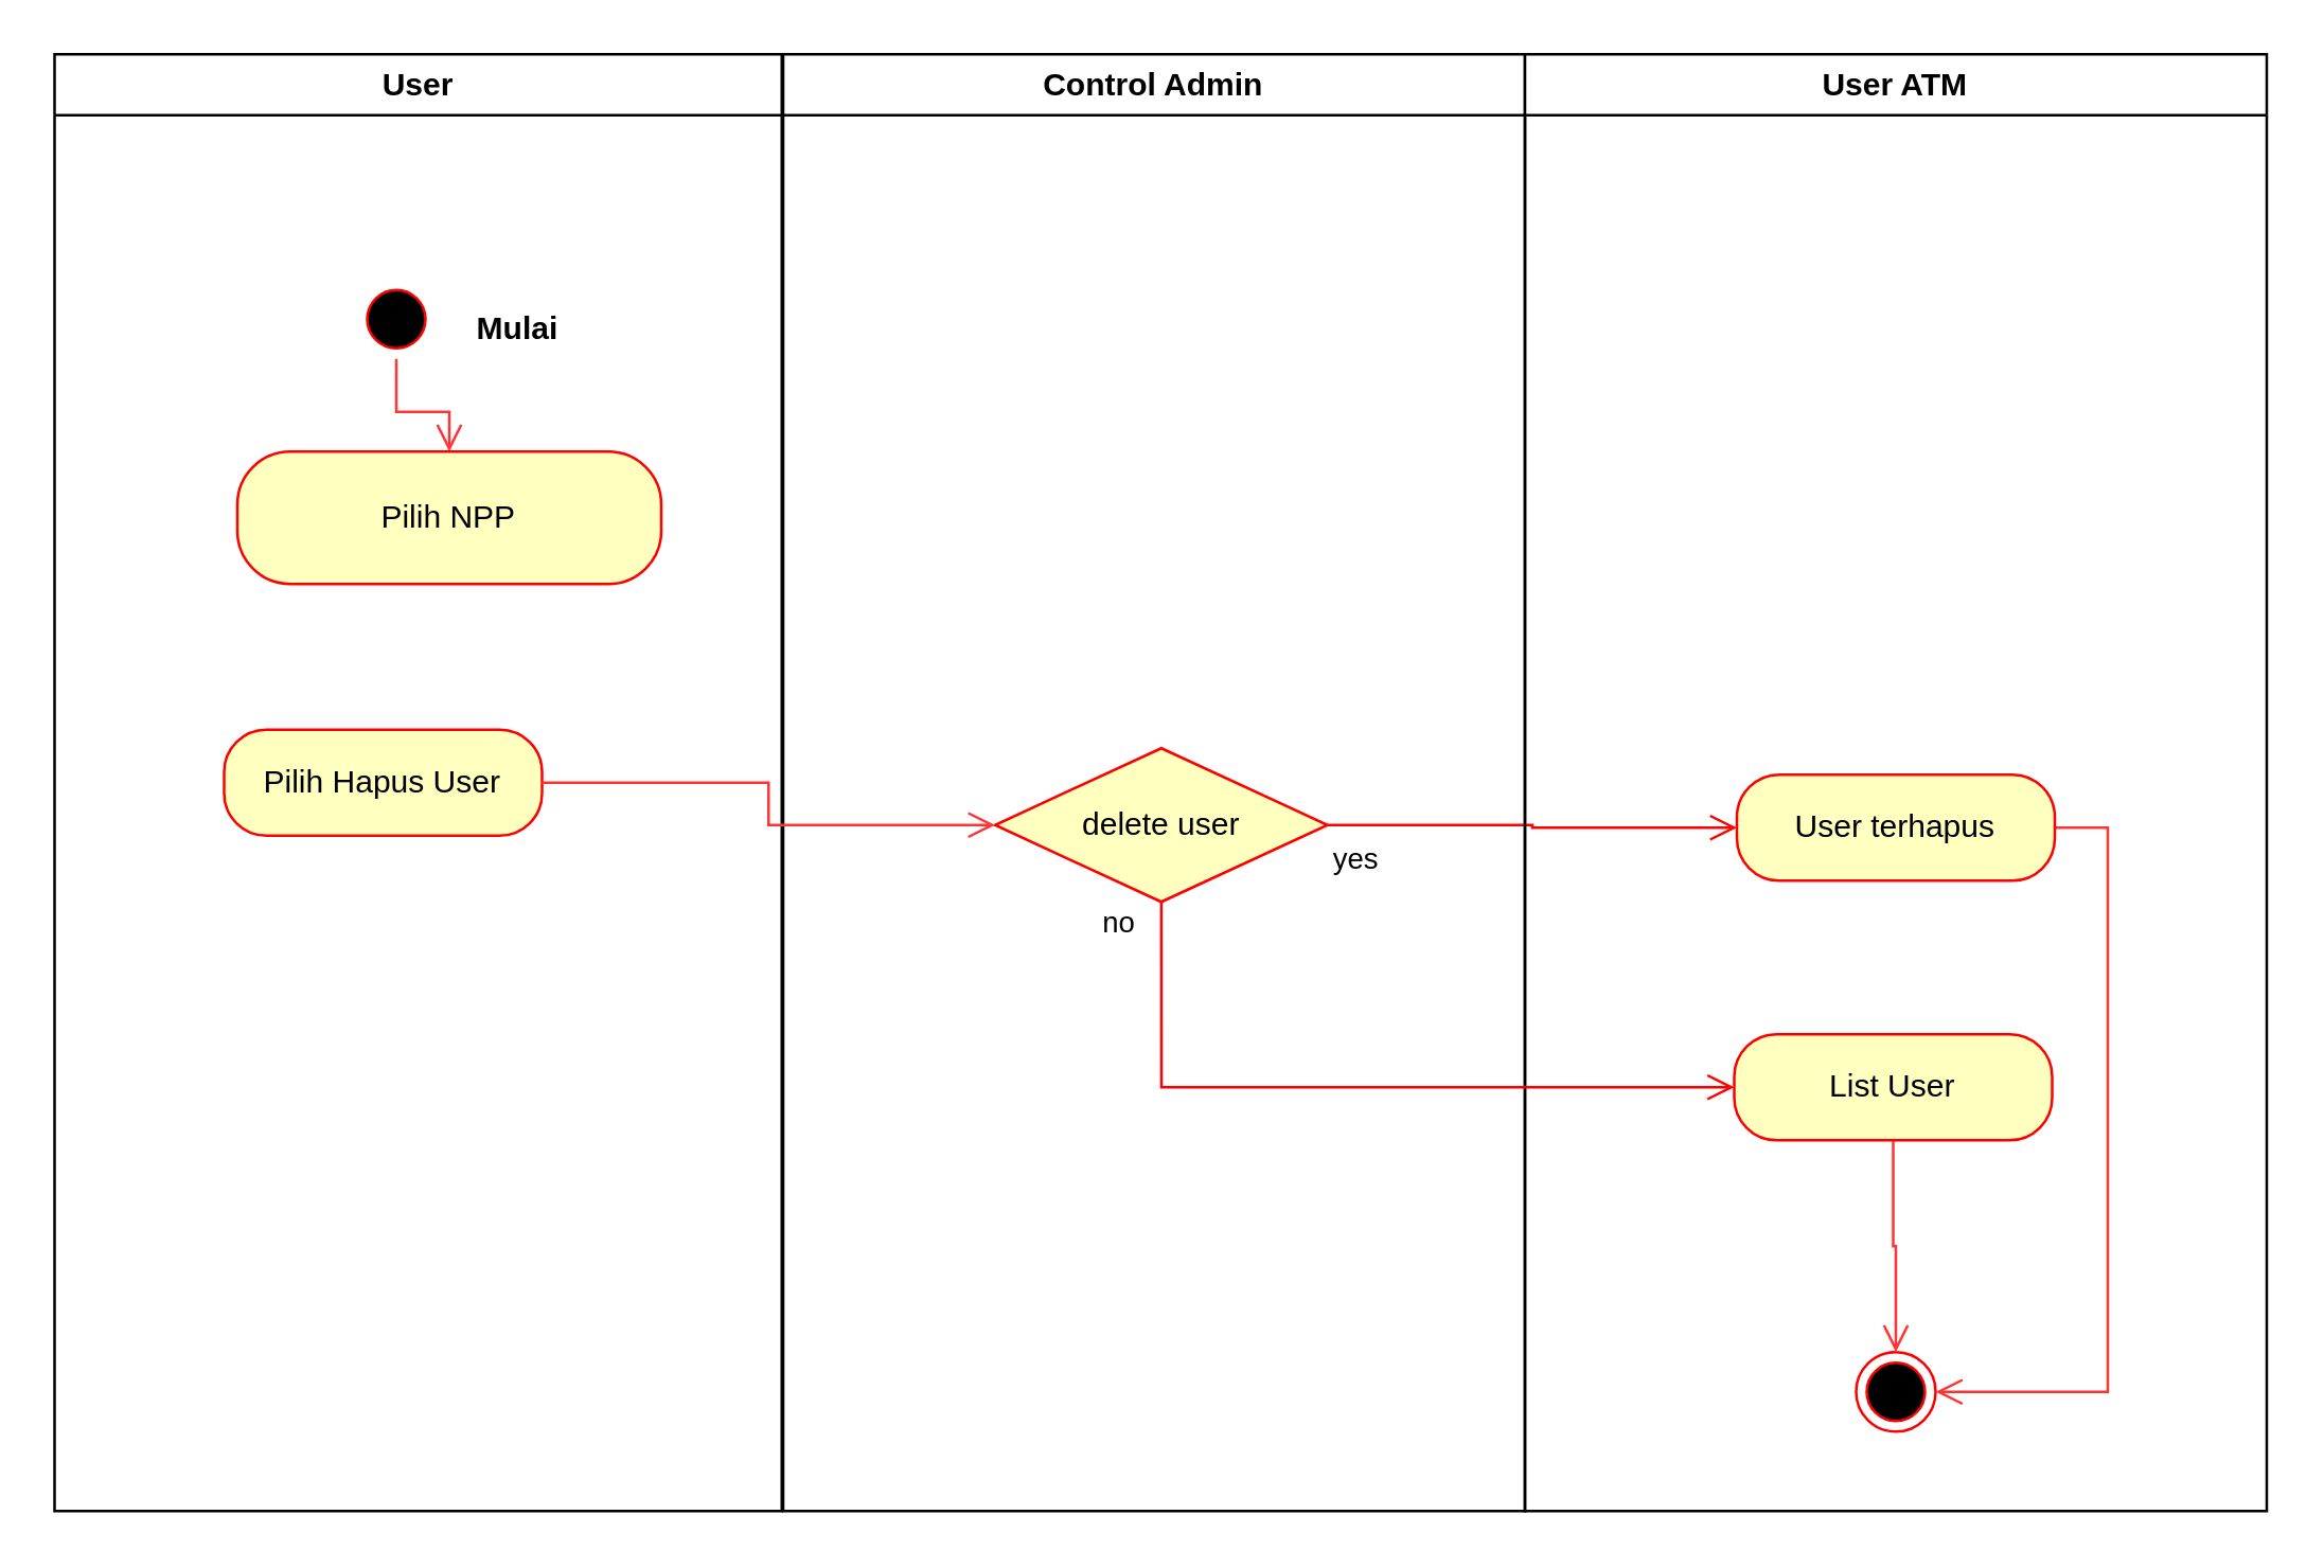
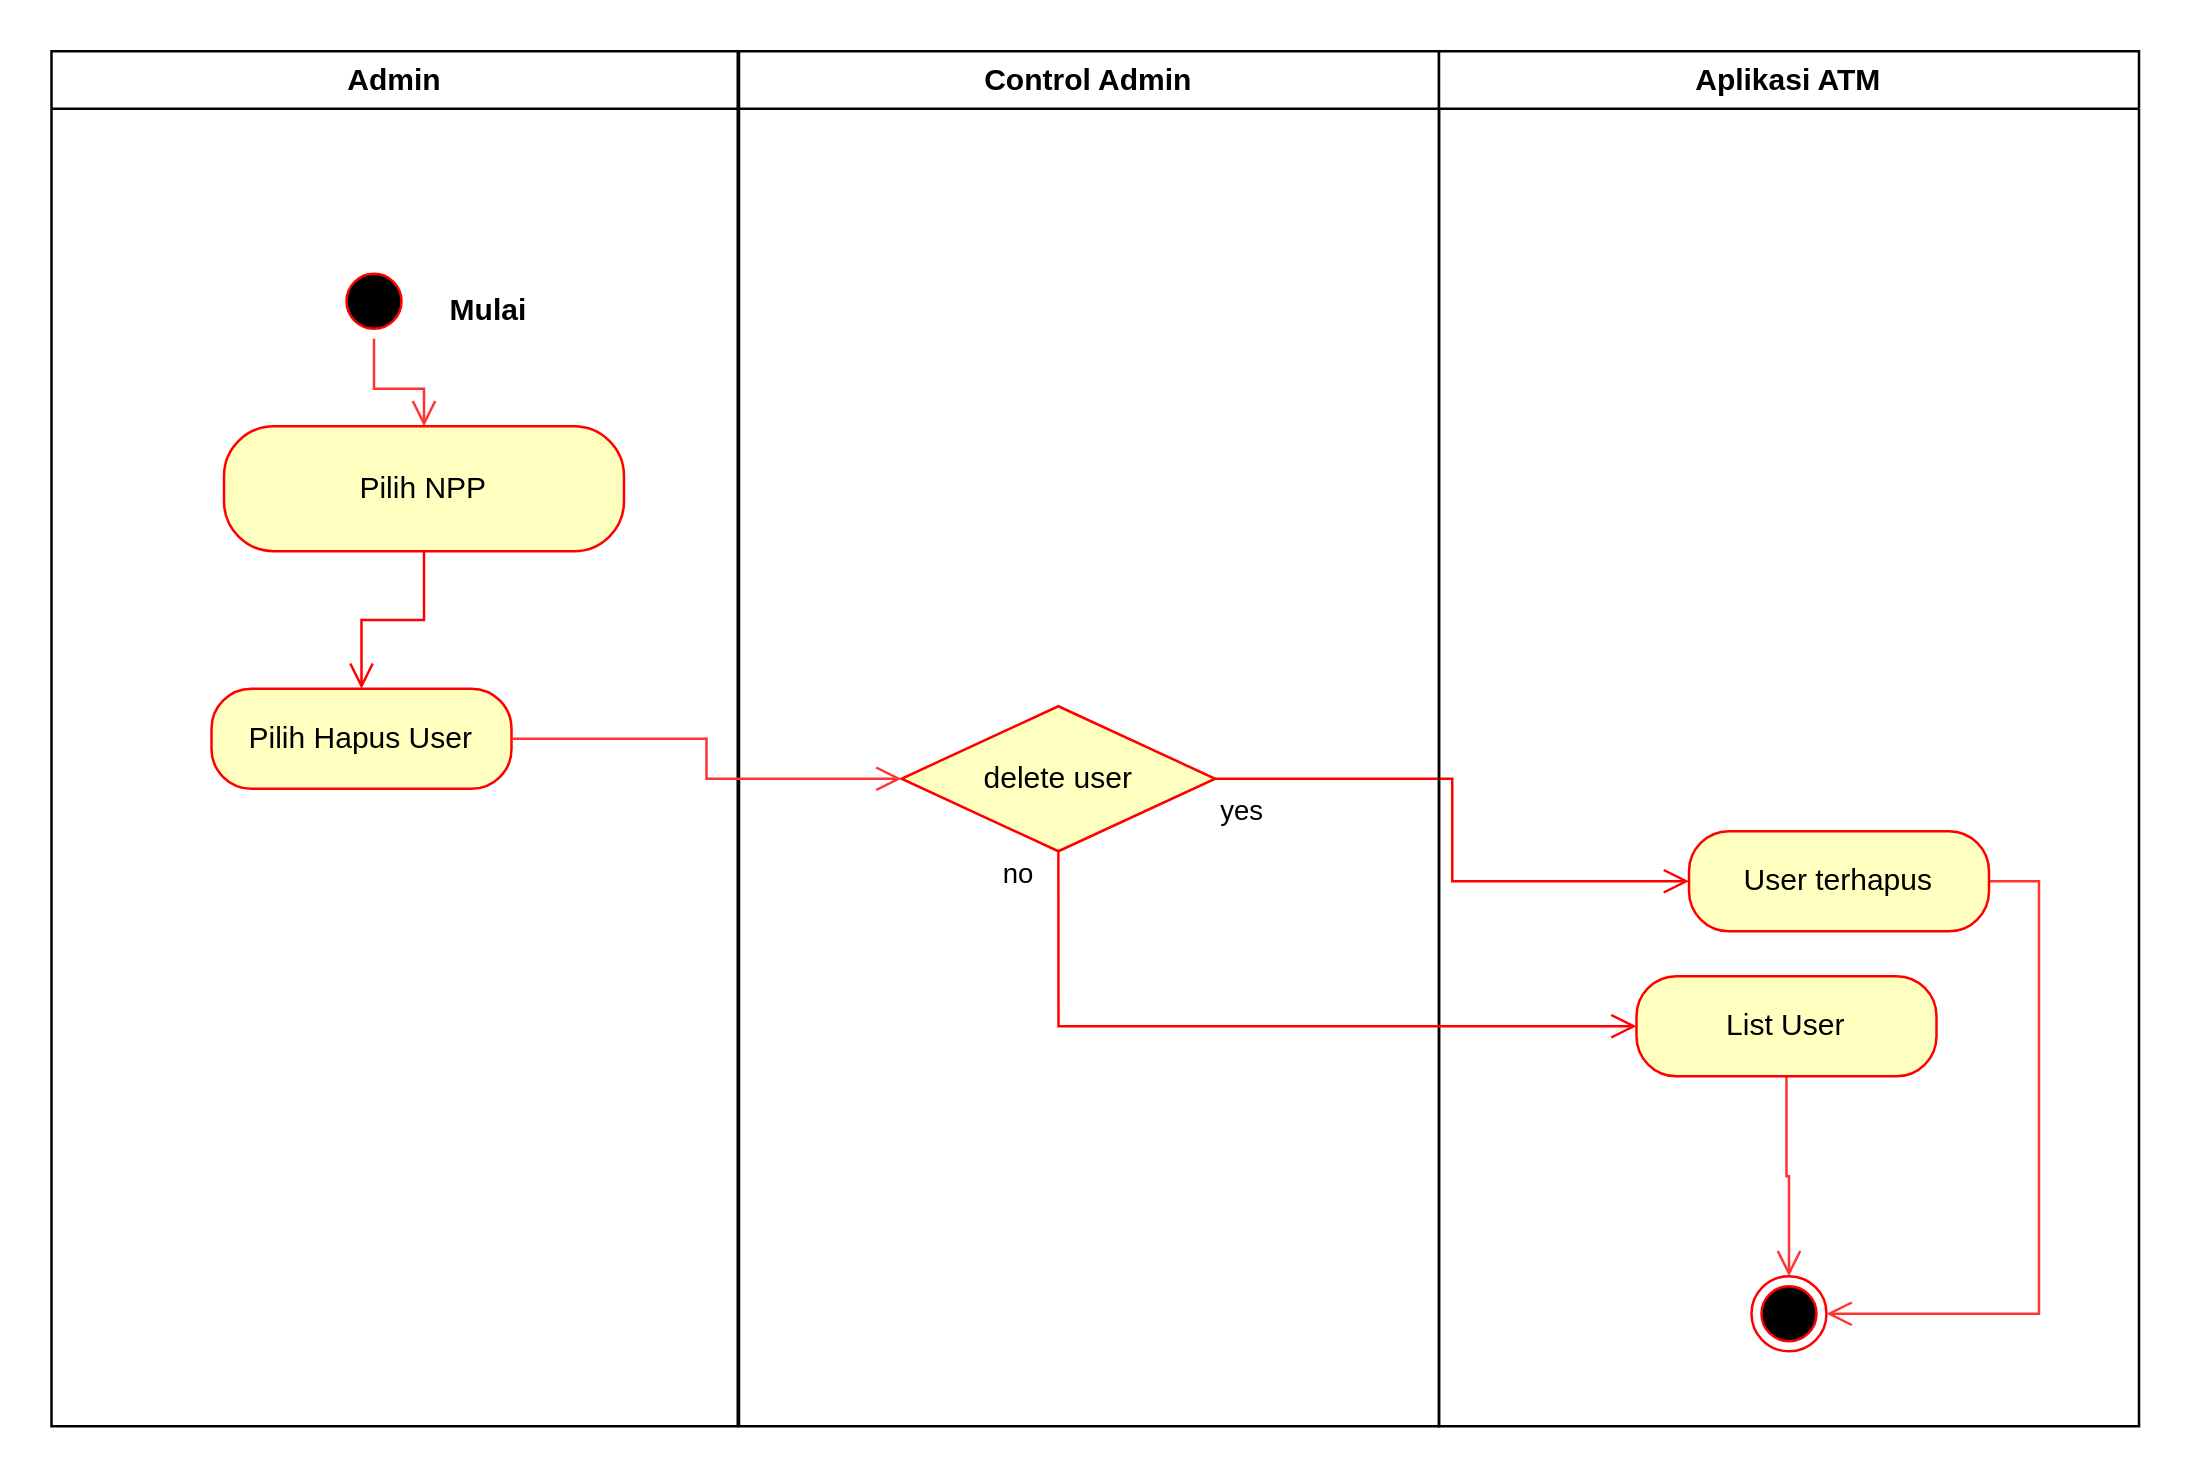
  <mxCell id="0" />
  <mxCell id="1" parent="0" />
- <mxCell id="2" value="User" style="swimlane;whiteSpace=wrap" vertex="1" parent="1"><mxGeometry x="20" y="20" width="274.5" height="550" as="geometry" /></mxCell>
+ <mxCell id="2" value="Admin" style="swimlane;whiteSpace=wrap" vertex="1" parent="1"><mxGeometry x="20" y="20" width="274.5" height="550" as="geometry" /></mxCell>
  <mxCell id="3" style="edgeStyle=orthogonalEdgeStyle;rounded=0;orthogonalLoop=1;jettySize=auto;html=1;exitX=0.5;exitY=1;exitDx=0;exitDy=0;entryX=0.5;entryY=0;entryDx=0;entryDy=0;strokeColor=#FF3333;endArrow=open;endFill=0;endSize=8;" edge="1" parent="2" source="4" target="6"><mxGeometry relative="1" as="geometry" /></mxCell>
  <mxCell id="4" value="" style="ellipse;shape=startState;fillColor=#000000;strokeColor=#ff0000;" vertex="1" parent="2"><mxGeometry x="114" y="85" width="30" height="30" as="geometry" /></mxCell>
  <mxCell id="5" value="Mulai" style="text;align=center;fontStyle=1;verticalAlign=middle;spacingLeft=3;spacingRight=3;strokeColor=none;rotatable=0;points=[[0,0.5],[1,0.5]];portConstraint=eastwest;" vertex="1" parent="2"><mxGeometry x="135.07" y="90" width="80" height="26" as="geometry" /></mxCell>
  <mxCell id="6" value="Pilih NPP" style="rounded=1;whiteSpace=wrap;html=1;arcSize=40;fontColor=#000000;fillColor=#ffffc0;strokeColor=#ff0000;" vertex="1" parent="2"><mxGeometry x="69" y="150" width="160" height="50" as="geometry" /></mxCell>
+ <mxCell id="7" value="" style="edgeStyle=orthogonalEdgeStyle;html=1;verticalAlign=bottom;endArrow=open;endSize=8;strokeColor=#ff0000;rounded=0;entryX=0.5;entryY=0;entryDx=0;entryDy=0;" edge="1" source="6" parent="2" target="8"><mxGeometry relative="1" as="geometry"><mxPoint x="129" y="300" as="targetPoint" /></mxGeometry></mxCell>
  <mxCell id="8" value="Pilih Hapus User" style="rounded=1;whiteSpace=wrap;html=1;arcSize=40;fontColor=#000000;fillColor=#ffffc0;strokeColor=#ff0000;" vertex="1" parent="2"><mxGeometry x="64" y="255" width="120" height="40" as="geometry" /></mxCell>
  <mxCell id="9" value="Control Admin" style="swimlane;whiteSpace=wrap" vertex="1" parent="1"><mxGeometry x="295" y="20" width="280" height="550" as="geometry" /></mxCell>
- <mxCell id="10" value="delete user" style="rhombus;whiteSpace=wrap;html=1;fillColor=#ffffc0;strokeColor=#ff0000;strokeWidth=1;" vertex="1" parent="9"><mxGeometry x="80" y="262" width="125.5" height="58" as="geometry" /></mxCell>
+ <mxCell id="10" value="delete user" style="rhombus;whiteSpace=wrap;html=1;fillColor=#ffffc0;strokeColor=#ff0000;strokeWidth=1;" vertex="1" parent="9"><mxGeometry x="65" y="262" width="125.5" height="58" as="geometry" /></mxCell>
  <mxCell id="11" value="yes" style="edgeStyle=orthogonalEdgeStyle;html=1;align=left;verticalAlign=top;endArrow=open;endSize=8;strokeColor=#ff0000;rounded=0;exitX=1;exitY=0.5;exitDx=0;exitDy=0;entryX=0;entryY=0.5;entryDx=0;entryDy=0;" edge="1" parent="1" source="10" target="15"><mxGeometry x="-1" relative="1" as="geometry"><mxPoint x="630" y="609" as="targetPoint" /></mxGeometry></mxCell>
- <mxCell id="12" value="User ATM" style="swimlane;whiteSpace=wrap" vertex="1" parent="1"><mxGeometry x="575" y="20" width="280" height="550" as="geometry" /></mxCell>
+ <mxCell id="12" value="Aplikasi ATM" style="swimlane;whiteSpace=wrap" vertex="1" parent="1"><mxGeometry x="575" y="20" width="280" height="550" as="geometry" /></mxCell>
  <mxCell id="13" value="" style="ellipse;html=1;shape=endState;fillColor=#000000;strokeColor=#ff0000;strokeWidth=1;" vertex="1" parent="12"><mxGeometry x="125" y="490" width="30" height="30" as="geometry" /></mxCell>
  <mxCell id="14" style="edgeStyle=orthogonalEdgeStyle;rounded=0;orthogonalLoop=1;jettySize=auto;html=1;exitX=1;exitY=0.5;exitDx=0;exitDy=0;entryX=1;entryY=0.5;entryDx=0;entryDy=0;strokeColor=#FF3333;strokeWidth=1;endArrow=open;endFill=0;endSize=8;" edge="1" parent="12" source="15" target="13"><mxGeometry relative="1" as="geometry" /></mxCell>
- <mxCell id="15" value="User terhapus" style="rounded=1;whiteSpace=wrap;html=1;arcSize=40;fontColor=#000000;fillColor=#ffffc0;strokeColor=#ff0000;strokeWidth=1;" vertex="1" parent="12"><mxGeometry x="80" y="272" width="120" height="40" as="geometry" /></mxCell>
+ <mxCell id="15" value="User terhapus" style="rounded=1;whiteSpace=wrap;html=1;arcSize=40;fontColor=#000000;fillColor=#ffffc0;strokeColor=#ff0000;strokeWidth=1;" vertex="1" parent="12"><mxGeometry x="100" y="312" width="120" height="40" as="geometry" /></mxCell>
  <mxCell id="16" style="edgeStyle=orthogonalEdgeStyle;rounded=0;orthogonalLoop=1;jettySize=auto;html=1;exitX=0.5;exitY=1;exitDx=0;exitDy=0;entryX=0.5;entryY=0;entryDx=0;entryDy=0;strokeColor=#FF3333;strokeWidth=1;endArrow=open;endFill=0;endSize=8;" edge="1" parent="12" source="17" target="13"><mxGeometry relative="1" as="geometry" /></mxCell>
  <mxCell id="17" value="List User" style="rounded=1;whiteSpace=wrap;html=1;arcSize=40;fontColor=#000000;fillColor=#ffffc0;strokeColor=#ff0000;strokeWidth=1;" vertex="1" parent="12"><mxGeometry x="79" y="370" width="120" height="40" as="geometry" /></mxCell>
  <mxCell id="18" value="no" style="edgeStyle=orthogonalEdgeStyle;html=1;align=left;verticalAlign=bottom;endArrow=open;endSize=8;strokeColor=#ff0000;rounded=0;strokeWidth=1;exitX=0.5;exitY=1;exitDx=0;exitDy=0;entryX=0;entryY=0.5;entryDx=0;entryDy=0;" edge="1" parent="1" source="10" target="17"><mxGeometry x="-0.88" y="-24" relative="1" as="geometry"><mxPoint x="525" y="470" as="targetPoint" /><mxPoint x="455" y="475" as="sourcePoint" /><mxPoint as="offset" /></mxGeometry></mxCell>
  <mxCell id="19" style="edgeStyle=orthogonalEdgeStyle;rounded=0;orthogonalLoop=1;jettySize=auto;html=1;exitX=1;exitY=0.5;exitDx=0;exitDy=0;entryX=0;entryY=0.5;entryDx=0;entryDy=0;strokeColor=#FF3333;endArrow=open;endFill=0;endSize=8;" edge="1" parent="1" source="8" target="10"><mxGeometry relative="1" as="geometry" /></mxCell>
